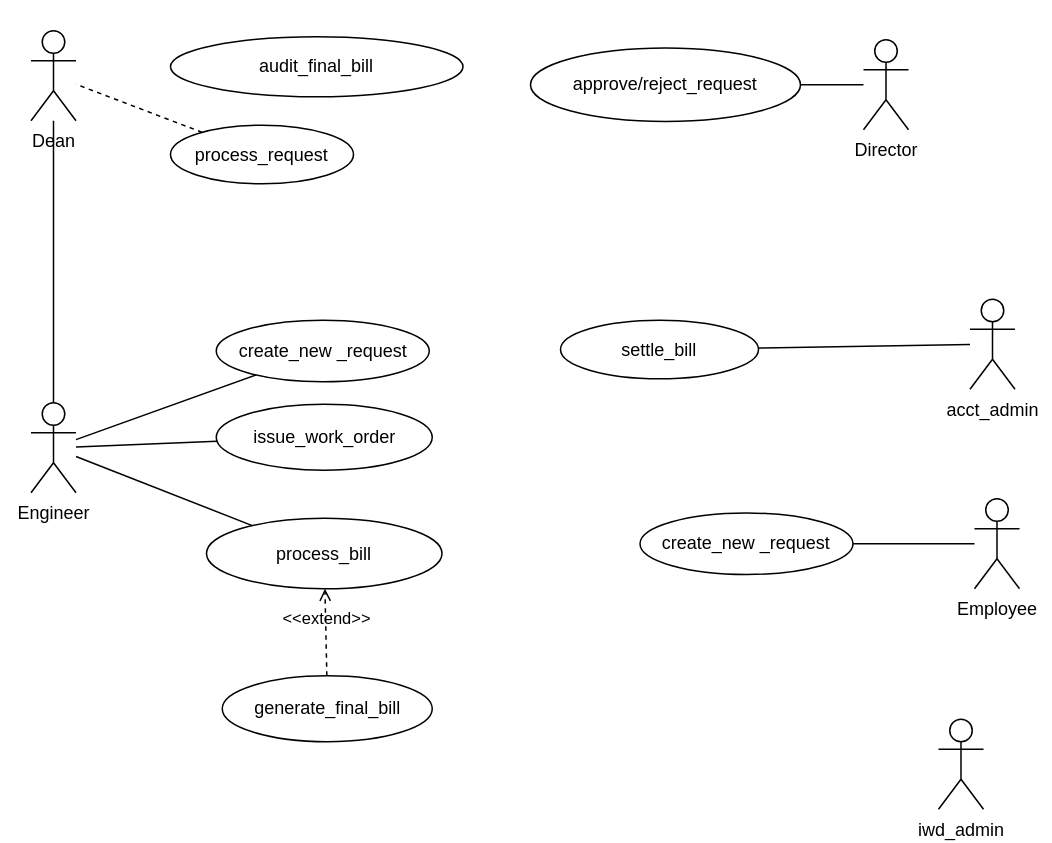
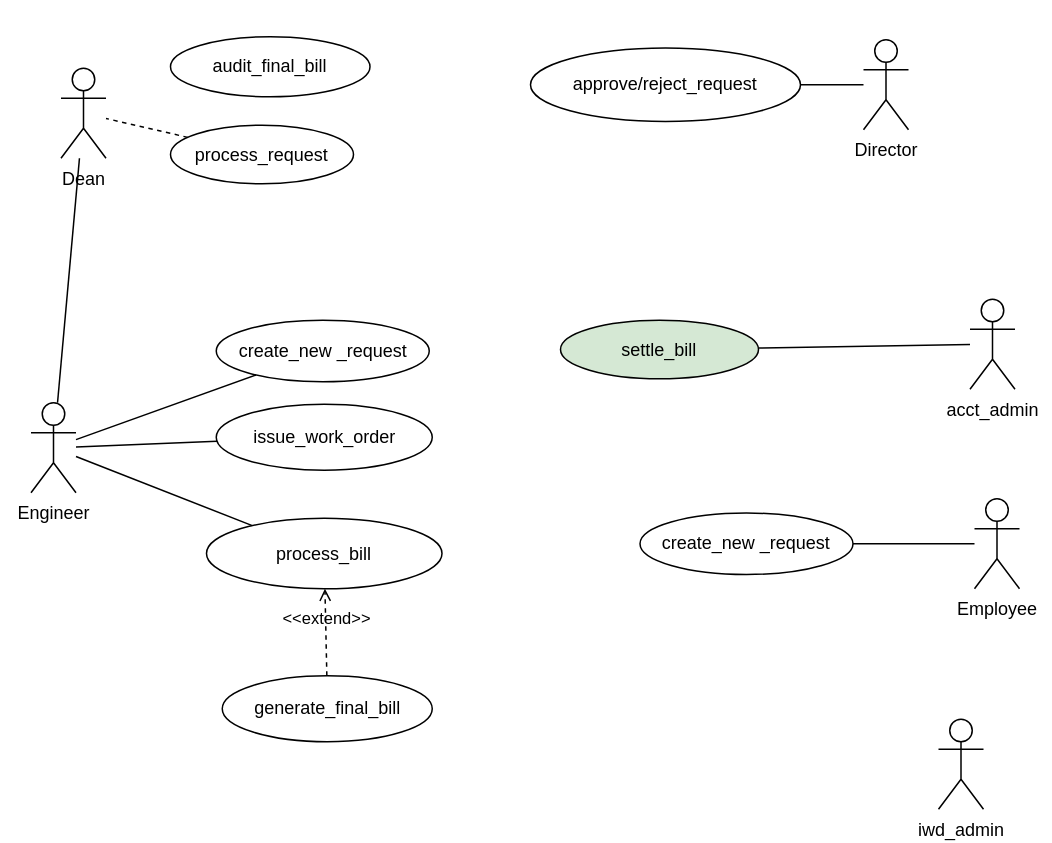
  <mxCell id="0" />
  <mxCell id="1" parent="0" />
- <mxCell id="2" value="Dean" style="shape=umlActor;verticalLabelPosition=bottom;verticalAlign=top;html=1;outlineConnect=0;" parent="1" vertex="1"><mxGeometry x="20" y="20" width="30" height="60" as="geometry" /></mxCell>
+ <mxCell id="2" value="Dean" style="shape=umlActor;verticalLabelPosition=bottom;verticalAlign=top;html=1;outlineConnect=0;" parent="1" vertex="1"><mxGeometry x="40" y="45" width="30" height="60" as="geometry" /></mxCell>
  <mxCell id="3" value="Director" style="shape=umlActor;verticalLabelPosition=bottom;verticalAlign=top;html=1;outlineConnect=0;" parent="1" vertex="1"><mxGeometry x="575" y="26" width="30" height="60" as="geometry" /></mxCell>
  <mxCell id="4" value="Engineer" style="shape=umlActor;verticalLabelPosition=bottom;verticalAlign=top;html=1;outlineConnect=0;" parent="1" vertex="1"><mxGeometry x="20" y="268" width="30" height="60" as="geometry" /></mxCell>
  <mxCell id="5" value="" style="endArrow=none;html=1;rounded=0;" parent="1" source="2" target="4" edge="1"><mxGeometry width="50" height="50" relative="1" as="geometry"><mxPoint x="303" y="231" as="sourcePoint" /><mxPoint x="353" y="181" as="targetPoint" /></mxGeometry></mxCell>
- <mxCell id="6" value="audit_final_bill" style="ellipse;whiteSpace=wrap;html=1;" parent="1" vertex="1"><mxGeometry x="113" y="24" width="195" height="40" as="geometry" /></mxCell>
+ <mxCell id="6" value="audit_final_bill" style="ellipse;whiteSpace=wrap;html=1;" parent="1" vertex="1"><mxGeometry x="113" y="24" width="133" height="40" as="geometry" /></mxCell>
  <mxCell id="7" value="generate_final_bill" style="ellipse;whiteSpace=wrap;html=1;" parent="1" vertex="1"><mxGeometry x="147.5" y="450" width="140" height="44" as="geometry" /></mxCell>
  <mxCell id="8" value="create_new _request" style="ellipse;whiteSpace=wrap;html=1;" parent="1" vertex="1"><mxGeometry x="426" y="341.5" width="142" height="41" as="geometry" /></mxCell>
  <mxCell id="9" value="issue_work_order" style="ellipse;whiteSpace=wrap;html=1;" parent="1" vertex="1"><mxGeometry x="143.5" y="269" width="144" height="44" as="geometry" /></mxCell>
  <mxCell id="10" value="approve/reject_request" style="ellipse;whiteSpace=wrap;html=1;" parent="1" vertex="1"><mxGeometry x="353" y="31.5" width="180" height="49" as="geometry" /></mxCell>
  <mxCell id="11" value="process_request" style="ellipse;whiteSpace=wrap;html=1;" parent="1" vertex="1"><mxGeometry x="113" y="83" width="122" height="39" as="geometry" /></mxCell>
  <mxCell id="12" value="process_bill" style="ellipse;whiteSpace=wrap;html=1;" parent="1" vertex="1"><mxGeometry x="137" y="345" width="157" height="47" as="geometry" /></mxCell>
  <mxCell id="13" value="Employee" style="shape=umlActor;verticalLabelPosition=bottom;verticalAlign=top;html=1;outlineConnect=0;" parent="1" vertex="1"><mxGeometry x="649" y="332" width="30" height="60" as="geometry" /></mxCell>
  <mxCell id="14" value="" style="endArrow=none;html=1;rounded=0;" parent="1" source="8" target="13" edge="1"><mxGeometry width="50" height="50" relative="1" as="geometry"><mxPoint x="303" y="339" as="sourcePoint" /><mxPoint x="353" y="289" as="targetPoint" /></mxGeometry></mxCell>
  <mxCell id="15" value="" style="endArrow=none;html=1;rounded=0;" parent="1" source="9" target="4" edge="1"><mxGeometry width="50" height="50" relative="1" as="geometry"><mxPoint x="303" y="270" as="sourcePoint" /><mxPoint x="353" y="220" as="targetPoint" /></mxGeometry></mxCell>
  <mxCell id="16" value="" style="endArrow=none;html=1;rounded=0;" parent="1" source="12" target="4" edge="1"><mxGeometry width="50" height="50" relative="1" as="geometry"><mxPoint x="303" y="270" as="sourcePoint" /><mxPoint x="353" y="220" as="targetPoint" /></mxGeometry></mxCell>
  <mxCell id="17" value="&amp;lt;&amp;lt;extend&amp;gt;&amp;gt;" style="html=1;verticalAlign=bottom;labelBackgroundColor=none;endArrow=open;endFill=0;dashed=1;rounded=0;" parent="1" source="7" target="12" edge="1"><mxGeometry width="160" relative="1" as="geometry"><mxPoint x="248" y="245" as="sourcePoint" /><mxPoint x="408" y="245" as="targetPoint" /></mxGeometry></mxCell>
  <mxCell id="18" value="" style="endArrow=none;html=1;rounded=0;dashed=1;" parent="1" source="11" target="2" edge="1"><mxGeometry width="50" height="50" relative="1" as="geometry"><mxPoint x="303" y="270" as="sourcePoint" /><mxPoint x="353" y="220" as="targetPoint" /></mxGeometry></mxCell>
  <mxCell id="19" value="" style="endArrow=none;html=1;rounded=0;" parent="1" source="10" target="3" edge="1"><mxGeometry width="50" height="50" relative="1" as="geometry"><mxPoint x="318" y="270" as="sourcePoint" /><mxPoint x="368" y="220" as="targetPoint" /></mxGeometry></mxCell>
  <mxCell id="20" value="create_new _request" style="ellipse;whiteSpace=wrap;html=1;" parent="1" vertex="1"><mxGeometry x="143.5" y="213" width="142" height="41" as="geometry" /></mxCell>
  <mxCell id="21" value="" style="endArrow=none;html=1;rounded=0;" parent="1" source="20" target="4" edge="1"><mxGeometry width="50" height="50" relative="1" as="geometry"><mxPoint x="303" y="241" as="sourcePoint" /><mxPoint x="353" y="191" as="targetPoint" /></mxGeometry></mxCell>
  <mxCell id="22" value="acct_admin" style="shape=umlActor;verticalLabelPosition=bottom;verticalAlign=top;html=1;outlineConnect=0;" vertex="1" parent="1"><mxGeometry x="646" y="199" width="30" height="60" as="geometry" /></mxCell>
- <mxCell id="23" value="settle_bill" style="ellipse;whiteSpace=wrap;html=1;" vertex="1" parent="1"><mxGeometry x="373" y="213" width="132" height="39" as="geometry" /></mxCell>
+ <mxCell id="23" value="settle_bill" style="ellipse;whiteSpace=wrap;html=1;fillColor=#d5e8d4;" vertex="1" parent="1"><mxGeometry x="373" y="213" width="132" height="39" as="geometry" /></mxCell>
  <mxCell id="24" value="" style="endArrow=none;html=1;rounded=0;" edge="1" parent="1" source="23" target="22"><mxGeometry width="50" height="50" relative="1" as="geometry"><mxPoint x="303" y="177" as="sourcePoint" /><mxPoint x="353" y="127" as="targetPoint" /></mxGeometry></mxCell>
  <mxCell id="25" value="iwd_admin" style="shape=umlActor;verticalLabelPosition=bottom;verticalAlign=top;html=1;outlineConnect=0;" vertex="1" parent="1"><mxGeometry x="625" y="479" width="30" height="60" as="geometry" /></mxCell>
